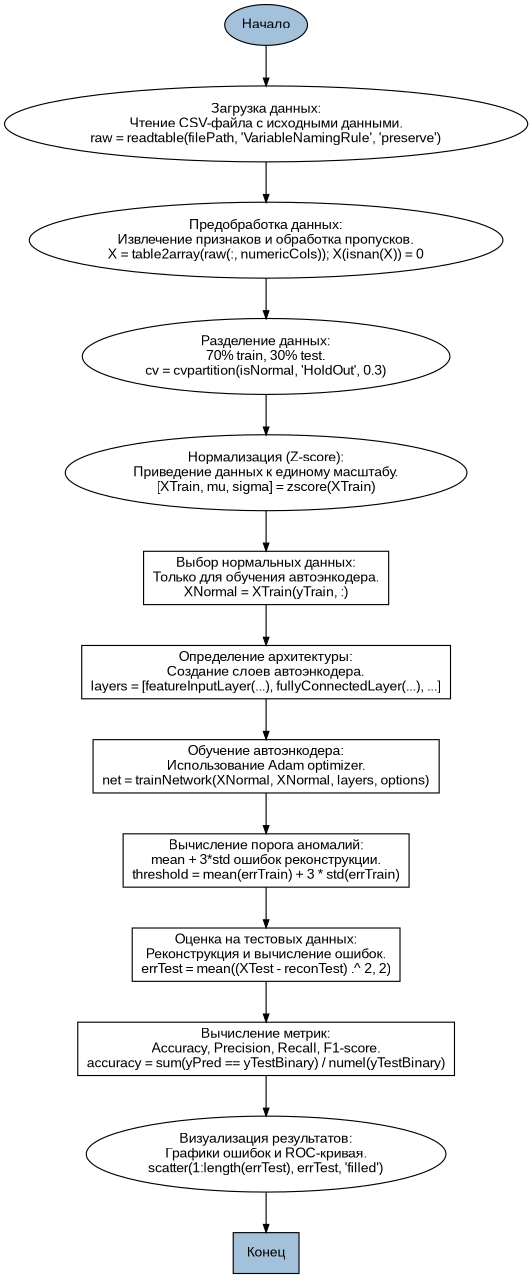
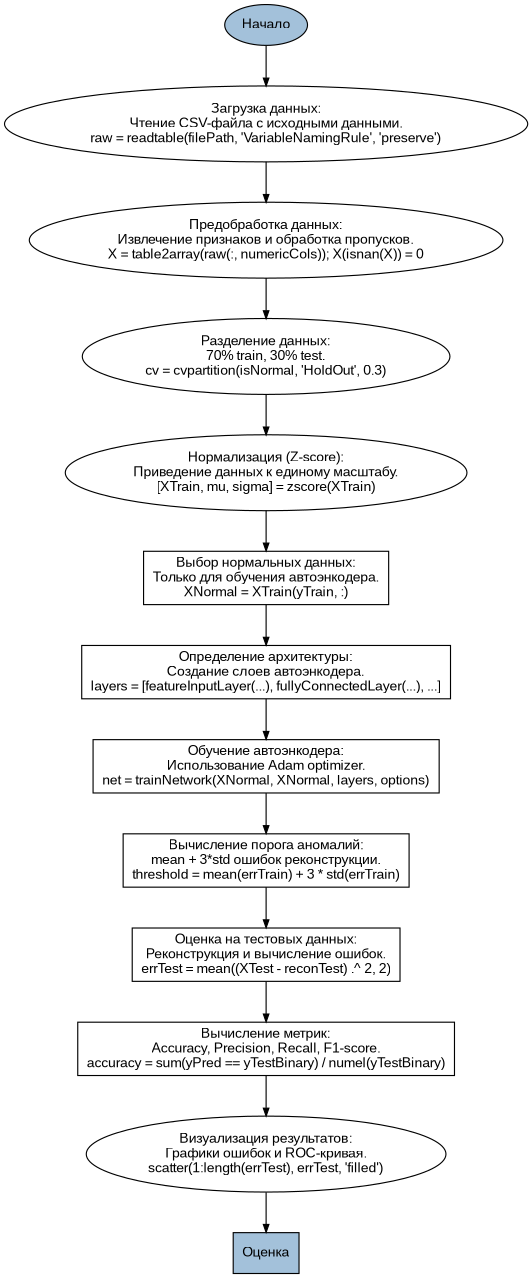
  digraph {
    rankdir=TB
    fontname="Liberation Sans"
    node [fontname="Liberation Sans" fontsize=12 shape=box]
    edge [arrowsize=0.7 fontname="Liberation Sans"]
    n1 [fillcolor="#A3C1DA" label="Начало" shape=ellipse style=filled]
    n2 [label="Загрузка данных:\nЧтение CSV-файла с исходными данными.\nraw = readtable(filePath, 'VariableNamingRule', 'preserve')" shape=ellipse]
-   n3 [fillcolor="#A3C1DA" label="Конец" style=filled]
+   n3 [fillcolor="#A3C1DA" label="Оценка" style=filled]
    n4 [label="Предобработка данных:\nИзвлечение признаков и обработка пропусков.\nX = table2array(raw(:, numericCols)); X(isnan(X)) = 0" shape=ellipse]
    n5 [label="Разделение данных:\n70% train, 30% test.\ncv = cvpartition(isNormal, 'HoldOut', 0.3)" shape=ellipse]
    n6 [label="Нормализация (Z-score):\nПриведение данных к единому масштабу.\n[XTrain, mu, sigma] = zscore(XTrain)" shape=ellipse]
    n7 [label="Выбор нормальных данных:\nТолько для обучения автоэнкодера.\nXNormal = XTrain(yTrain, :)"]
    n8 [label="Определение архитектуры:\nСоздание слоев автоэнкодера.\nlayers = [featureInputLayer(...), fullyConnectedLayer(...), ...]"]
    n9 [label="Обучение автоэнкодера:\nИспользование Adam optimizer.\nnet = trainNetwork(XNormal, XNormal, layers, options)"]
    n10 [label="Вычисление порога аномалий:\nmean + 3*std ошибок реконструкции.\nthreshold = mean(errTrain) + 3 * std(errTrain)"]
    n11 [label="Оценка на тестовых данных:\nРеконструкция и вычисление ошибок.\nerrTest = mean((XTest - reconTest) .^ 2, 2)"]
    n12 [label="Вычисление метрик:\nAccuracy, Precision, Recall, F1-score.\naccuracy = sum(yPred == yTestBinary) / numel(yTestBinary)"]
    n13 [label="Визуализация результатов:\nГрафики ошибок и ROC-кривая.\nscatter(1:length(errTest), errTest, 'filled')" shape=ellipse]
    n1 -> n2
    n2 -> n4
    n4 -> n5
    n5 -> n6
    n6 -> n7
    n7 -> n8
    n8 -> n9
    n9 -> n10
    n10 -> n11
    n11 -> n12
    n12 -> n13
    n13 -> n3
  }
